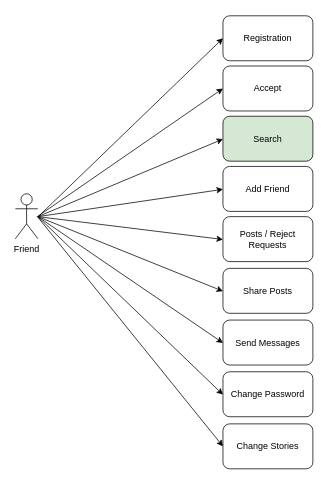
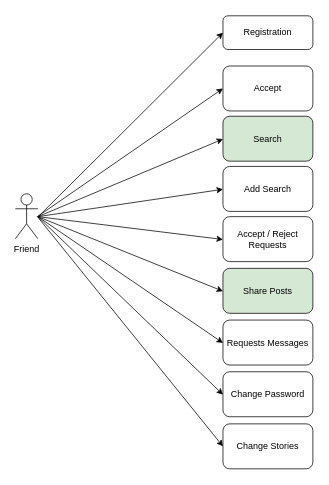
  <mxCell id="0" />
  <mxCell id="1" parent="0" />
  <mxCell id="2" style="rounded=0;orthogonalLoop=1;jettySize=auto;html=1;entryX=0;entryY=0.5;entryDx=0;entryDy=0;shadow=0;sketch=0;" edge="1" parent="1" target="12"><mxGeometry relative="1" as="geometry"><mxPoint x="51" y="288" as="sourcePoint" /></mxGeometry></mxCell>
  <mxCell id="3" style="rounded=0;orthogonalLoop=1;jettySize=auto;html=1;entryX=0;entryY=0.5;entryDx=0;entryDy=0;shadow=0;sketch=0;" edge="1" parent="1" target="11"><mxGeometry relative="1" as="geometry"><mxPoint x="50" y="288" as="sourcePoint" /></mxGeometry></mxCell>
  <mxCell id="4" style="edgeStyle=none;rounded=0;sketch=0;orthogonalLoop=1;jettySize=auto;html=1;entryX=0;entryY=0.5;entryDx=0;entryDy=0;shadow=0;" edge="1" parent="1" target="20"><mxGeometry relative="1" as="geometry"><mxPoint x="49" y="288" as="sourcePoint" /></mxGeometry></mxCell>
  <mxCell id="5" value="Friend" style="shape=umlActor;verticalLabelPosition=bottom;verticalAlign=top;html=1;outlineConnect=0;shadow=0;sketch=0;" vertex="1" parent="1"><mxGeometry x="20" y="258" width="30" height="60" as="geometry" /></mxCell>
- <mxCell id="6" value="Send Messages" style="rounded=1;whiteSpace=wrap;html=1;flipV=0;flipH=1;shadow=0;sketch=0;" vertex="1" parent="1"><mxGeometry x="297" y="426.5" width="120" height="60" as="geometry" /></mxCell>
- <mxCell id="7" value="Share Posts" style="rounded=1;whiteSpace=wrap;html=1;flipV=0;flipH=1;shadow=0;sketch=0;" vertex="1" parent="1"><mxGeometry x="297" y="357.5" width="120" height="60" as="geometry" /></mxCell>
- <mxCell id="8" value="Posts / Reject Requests" style="rounded=1;whiteSpace=wrap;html=1;flipV=0;flipH=1;shadow=0;sketch=0;" vertex="1" parent="1"><mxGeometry x="297" y="288.5" width="120" height="60" as="geometry" /></mxCell>
- <mxCell id="9" value="Add Friend" style="rounded=1;whiteSpace=wrap;html=1;flipV=0;flipH=1;shadow=0;sketch=0;" vertex="1" parent="1"><mxGeometry x="297" y="221.5" width="120" height="60" as="geometry" /></mxCell>
+ <mxCell id="6" value="Requests Messages" style="rounded=1;whiteSpace=wrap;html=1;flipV=0;flipH=1;shadow=0;sketch=0;" vertex="1" parent="1"><mxGeometry x="297" y="426.5" width="120" height="60" as="geometry" /></mxCell>
+ <mxCell id="7" value="Share Posts" style="rounded=1;whiteSpace=wrap;html=1;flipV=0;flipH=1;shadow=0;sketch=0;fillColor=#d5e8d4;" vertex="1" parent="1"><mxGeometry x="297" y="357.5" width="120" height="60" as="geometry" /></mxCell>
+ <mxCell id="8" value="Accept / Reject Requests" style="rounded=1;whiteSpace=wrap;html=1;flipV=0;flipH=1;shadow=0;sketch=0;" vertex="1" parent="1"><mxGeometry x="297" y="288.5" width="120" height="60" as="geometry" /></mxCell>
+ <mxCell id="9" value="Add Search" style="rounded=1;whiteSpace=wrap;html=1;flipV=0;flipH=1;shadow=0;sketch=0;" vertex="1" parent="1"><mxGeometry x="297" y="221.5" width="120" height="60" as="geometry" /></mxCell>
  <mxCell id="10" value="Search" style="rounded=1;whiteSpace=wrap;html=1;flipV=0;flipH=1;shadow=0;sketch=0;fillColor=#d5e8d4;" vertex="1" parent="1"><mxGeometry x="297" y="154.5" width="120" height="60" as="geometry" /></mxCell>
  <mxCell id="11" value="Accept" style="rounded=1;whiteSpace=wrap;html=1;flipV=0;flipH=1;shadow=0;sketch=0;" vertex="1" parent="1"><mxGeometry x="297" y="87.5" width="120" height="60" as="geometry" /></mxCell>
- <mxCell id="12" value="Registration" style="rounded=1;whiteSpace=wrap;html=1;flipV=0;flipH=1;shadow=0;sketch=0;" vertex="1" parent="1"><mxGeometry x="297" y="20.5" width="120" height="60" as="geometry" /></mxCell>
+ <mxCell id="12" value="Registration" style="rounded=1;whiteSpace=wrap;html=1;flipV=0;flipH=1;shadow=0;sketch=0;" vertex="1" parent="1"><mxGeometry x="297" y="20.5" width="120" height="45" as="geometry" /></mxCell>
  <mxCell id="13" value="Change Password" style="rounded=1;whiteSpace=wrap;html=1;flipV=0;flipH=1;shadow=0;sketch=0;" vertex="1" parent="1"><mxGeometry x="297" y="495.5" width="120" height="60" as="geometry" /></mxCell>
  <mxCell id="14" style="rounded=0;orthogonalLoop=1;jettySize=auto;html=1;entryX=0;entryY=0.5;entryDx=0;entryDy=0;shadow=0;sketch=0;" edge="1" parent="1"><mxGeometry relative="1" as="geometry"><mxPoint x="50" y="288.5" as="sourcePoint" /><mxPoint x="297" y="319" as="targetPoint" /></mxGeometry></mxCell>
  <mxCell id="15" style="rounded=0;orthogonalLoop=1;jettySize=auto;html=1;entryX=0;entryY=0.5;entryDx=0;entryDy=0;shadow=0;sketch=0;" edge="1" parent="1"><mxGeometry relative="1" as="geometry"><mxPoint x="50" y="288.5" as="sourcePoint" /><mxPoint x="297" y="388" as="targetPoint" /></mxGeometry></mxCell>
  <mxCell id="16" style="rounded=0;orthogonalLoop=1;jettySize=auto;html=1;entryX=0;entryY=0.5;entryDx=0;entryDy=0;shadow=0;sketch=0;" edge="1" parent="1"><mxGeometry relative="1" as="geometry"><mxPoint x="50" y="288.5" as="sourcePoint" /><mxPoint x="297" y="457" as="targetPoint" /></mxGeometry></mxCell>
  <mxCell id="17" style="rounded=0;orthogonalLoop=1;jettySize=auto;html=1;entryX=0;entryY=0.5;entryDx=0;entryDy=0;shadow=0;sketch=0;" edge="1" parent="1"><mxGeometry relative="1" as="geometry"><mxPoint x="50" y="288.5" as="sourcePoint" /><mxPoint x="297" y="526" as="targetPoint" /></mxGeometry></mxCell>
  <mxCell id="18" style="rounded=0;orthogonalLoop=1;jettySize=auto;html=1;entryX=0;entryY=0.5;entryDx=0;entryDy=0;shadow=0;sketch=0;" edge="1" parent="1"><mxGeometry relative="1" as="geometry"><mxPoint x="50" y="288.5" as="sourcePoint" /><mxPoint x="297" y="252" as="targetPoint" /></mxGeometry></mxCell>
  <mxCell id="19" style="rounded=0;orthogonalLoop=1;jettySize=auto;html=1;entryX=0;entryY=0.5;entryDx=0;entryDy=0;shadow=0;sketch=0;" edge="1" parent="1"><mxGeometry relative="1" as="geometry"><mxPoint x="50" y="288.5" as="sourcePoint" /><mxPoint x="297" y="185" as="targetPoint" /></mxGeometry></mxCell>
  <mxCell id="20" value="Change Stories" style="rounded=1;whiteSpace=wrap;html=1;flipV=0;flipH=1;shadow=0;sketch=0;" vertex="1" parent="1"><mxGeometry x="297" y="565" width="120" height="60" as="geometry" /></mxCell>
